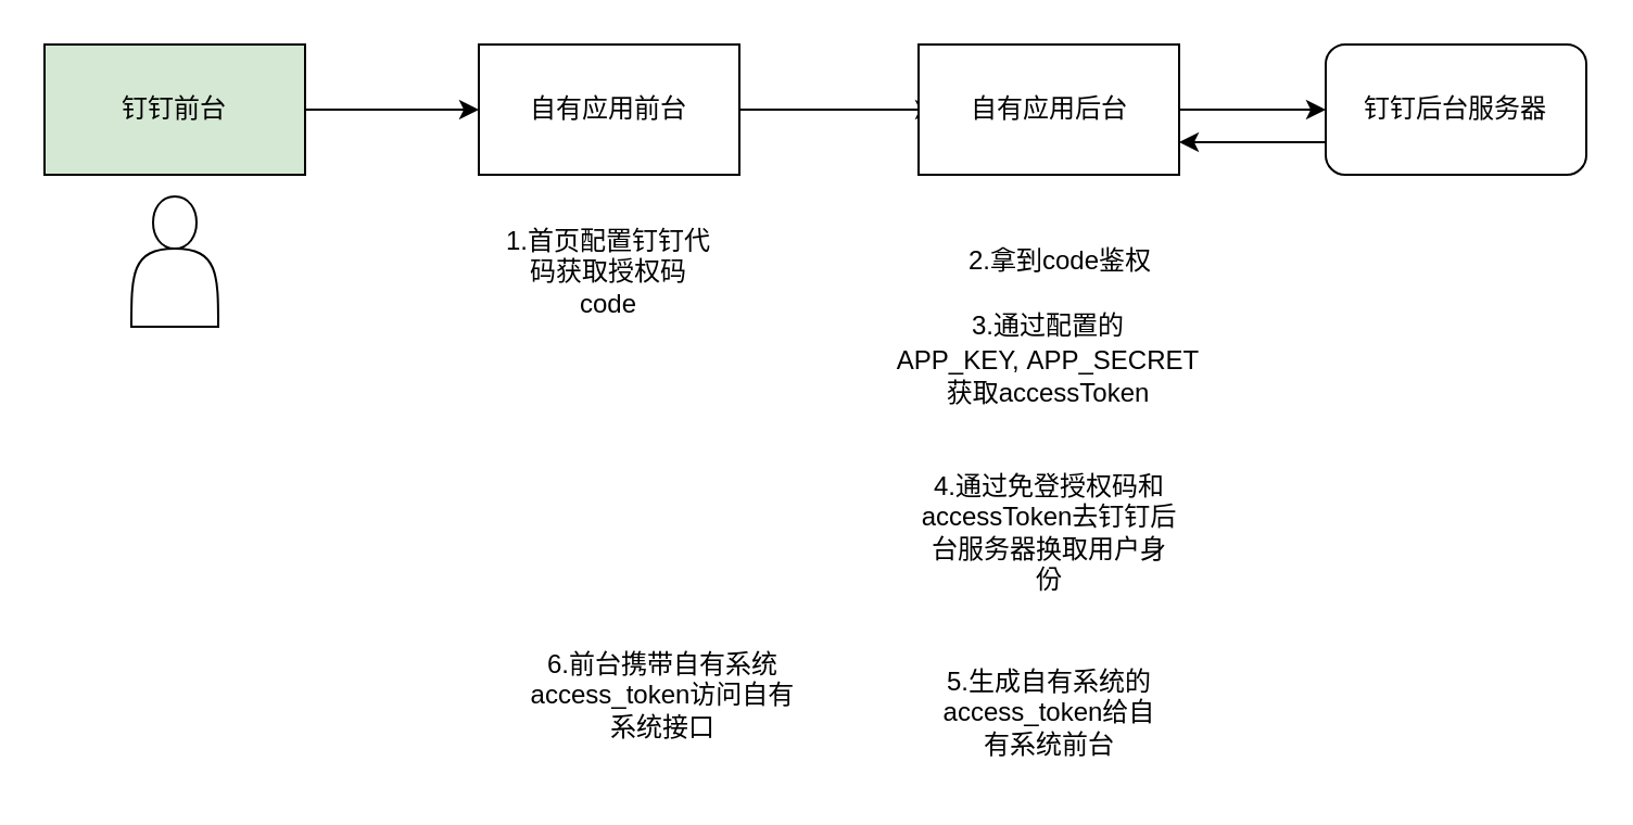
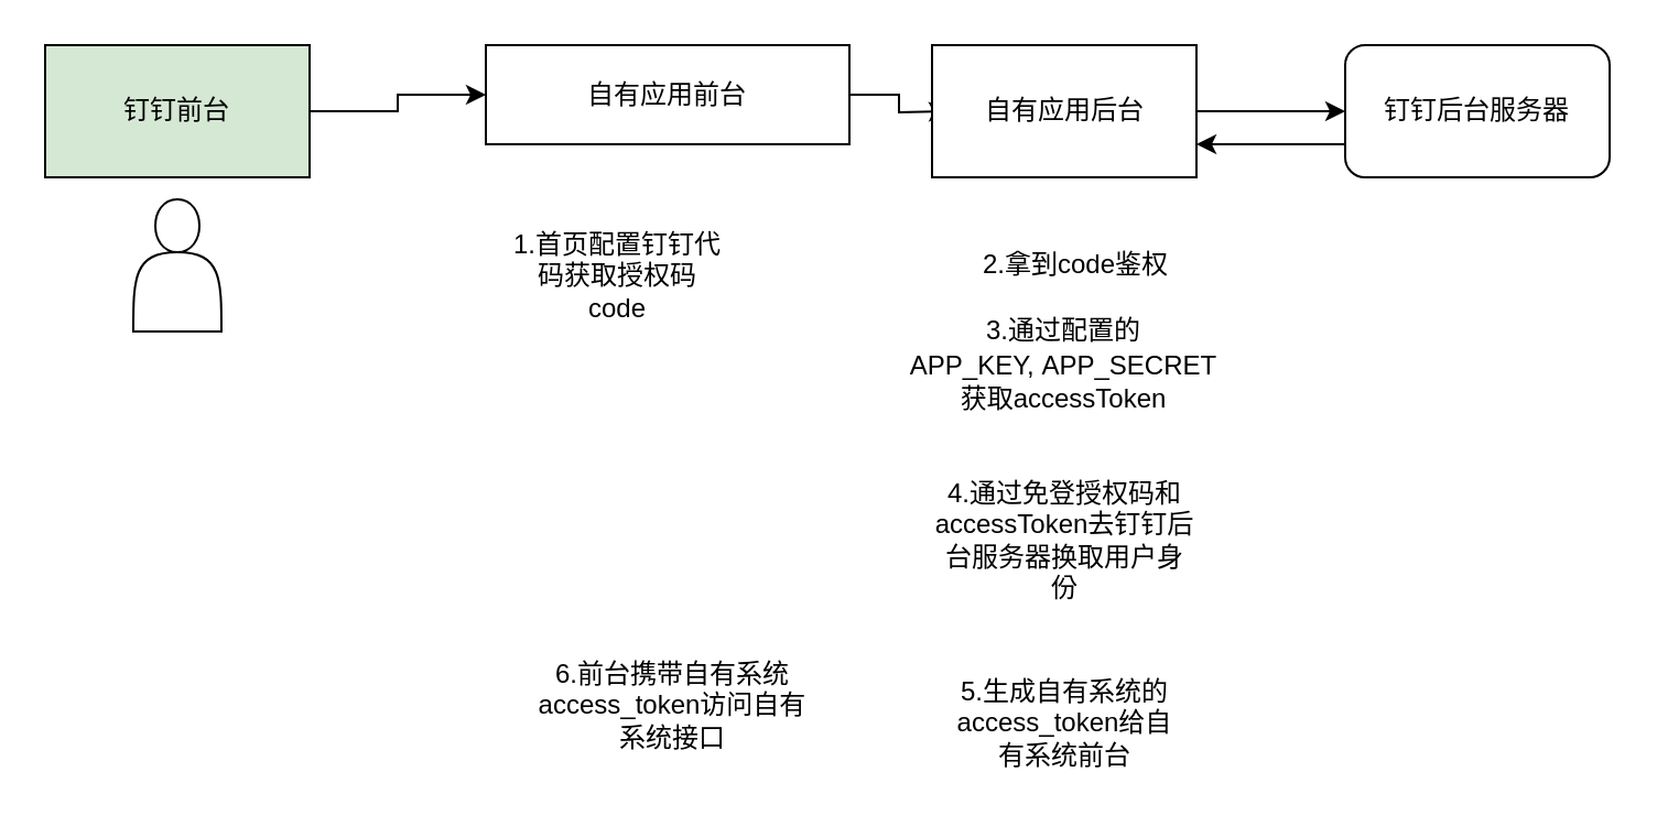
  <mxCell id="0" />
  <mxCell id="1" parent="0" />
  <mxCell id="2" style="edgeStyle=orthogonalEdgeStyle;rounded=0;orthogonalLoop=1;jettySize=auto;html=1;exitX=1;exitY=0.5;exitDx=0;exitDy=0;entryX=0;entryY=0.5;entryDx=0;entryDy=0;" edge="1" parent="1" source="3" target="5"><mxGeometry relative="1" as="geometry" /></mxCell>
  <mxCell id="3" value="钉钉前台" style="rounded=0;whiteSpace=wrap;html=1;fillColor=#d5e8d4;" vertex="1" parent="1"><mxGeometry x="20" y="20" width="120" height="60" as="geometry" /></mxCell>
  <mxCell id="4" style="edgeStyle=orthogonalEdgeStyle;rounded=0;orthogonalLoop=1;jettySize=auto;html=1;exitX=1;exitY=0.5;exitDx=0;exitDy=0;" edge="1" parent="1" source="5"><mxGeometry relative="1" as="geometry"><mxPoint x="430" y="50" as="targetPoint" /></mxGeometry></mxCell>
- <mxCell id="5" value="自有应用前台" style="rounded=0;whiteSpace=wrap;html=1;" vertex="1" parent="1"><mxGeometry x="220" y="20" width="120" height="60" as="geometry" /></mxCell>
+ <mxCell id="5" value="自有应用前台" style="rounded=0;whiteSpace=wrap;html=1;" vertex="1" parent="1"><mxGeometry x="220" y="20" width="165" height="45" as="geometry" /></mxCell>
  <mxCell id="6" style="edgeStyle=orthogonalEdgeStyle;rounded=0;orthogonalLoop=1;jettySize=auto;html=1;entryX=0;entryY=0.5;entryDx=0;entryDy=0;" edge="1" parent="1" source="7" target="13"><mxGeometry relative="1" as="geometry" /></mxCell>
  <mxCell id="7" value="自有应用后台" style="rounded=0;whiteSpace=wrap;html=1;" vertex="1" parent="1"><mxGeometry x="422.5" y="20" width="120" height="60" as="geometry" /></mxCell>
  <mxCell id="8" value="1.首页配置钉钉代码获取授权码code" style="text;html=1;strokeColor=none;fillColor=none;align=center;verticalAlign=middle;whiteSpace=wrap;rounded=0;" vertex="1" parent="1"><mxGeometry x="230" y="105" width="100" height="40" as="geometry" /></mxCell>
  <mxCell id="9" value="4.通过免登授权码和accessToken去钉钉后台服务器换取用户身份" style="text;html=1;strokeColor=none;fillColor=none;align=center;verticalAlign=middle;whiteSpace=wrap;rounded=0;" vertex="1" parent="1"><mxGeometry x="422.5" y="220" width="120" height="50" as="geometry" /></mxCell>
  <mxCell id="10" value="2.拿到code鉴权" style="text;html=1;strokeColor=none;fillColor=none;align=center;verticalAlign=middle;whiteSpace=wrap;rounded=0;" vertex="1" parent="1"><mxGeometry x="442.5" y="105" width="90" height="30" as="geometry" /></mxCell>
  <mxCell id="11" value="3.通过配置的APP_KEY,&amp;nbsp;APP_SECRET&lt;span style=&quot;font-family: &amp;#34;jetbrains mono&amp;#34; , monospace ; font-size: 10.5pt ; color: rgb(152 , 118 , 170)&quot;&gt;&lt;br&gt;&lt;/span&gt;&lt;span&gt;获取accessToken&lt;/span&gt;" style="text;html=1;strokeColor=none;fillColor=none;align=center;verticalAlign=middle;whiteSpace=wrap;rounded=0;" vertex="1" parent="1"><mxGeometry x="380" y="135" width="205" height="60" as="geometry" /></mxCell>
  <mxCell id="12" style="edgeStyle=orthogonalEdgeStyle;rounded=0;orthogonalLoop=1;jettySize=auto;html=1;exitX=0;exitY=0.75;exitDx=0;exitDy=0;entryX=1;entryY=0.75;entryDx=0;entryDy=0;" edge="1" parent="1" source="13" target="7"><mxGeometry relative="1" as="geometry" /></mxCell>
  <mxCell id="13" value="钉钉后台服务器" style="whiteSpace=wrap;html=1;rounded=1;" vertex="1" parent="1"><mxGeometry x="610" y="20" width="120" height="60" as="geometry" /></mxCell>
  <mxCell id="14" value="5.生成自有系统的access_token给自有系统前台" style="text;html=1;strokeColor=none;fillColor=none;align=center;verticalAlign=middle;whiteSpace=wrap;rounded=0;" vertex="1" parent="1"><mxGeometry x="432.5" y="297.5" width="100" height="60" as="geometry" /></mxCell>
  <mxCell id="15" value="6.前台携带自有系统access_token访问自有系统接口" style="text;html=1;strokeColor=none;fillColor=none;align=center;verticalAlign=middle;whiteSpace=wrap;rounded=0;" vertex="1" parent="1"><mxGeometry x="240" y="282.5" width="130" height="75" as="geometry" /></mxCell>
  <mxCell id="16" value="" style="shape=actor;whiteSpace=wrap;html=1;" vertex="1" parent="1"><mxGeometry x="60" y="90" width="40" height="60" as="geometry" /></mxCell>
